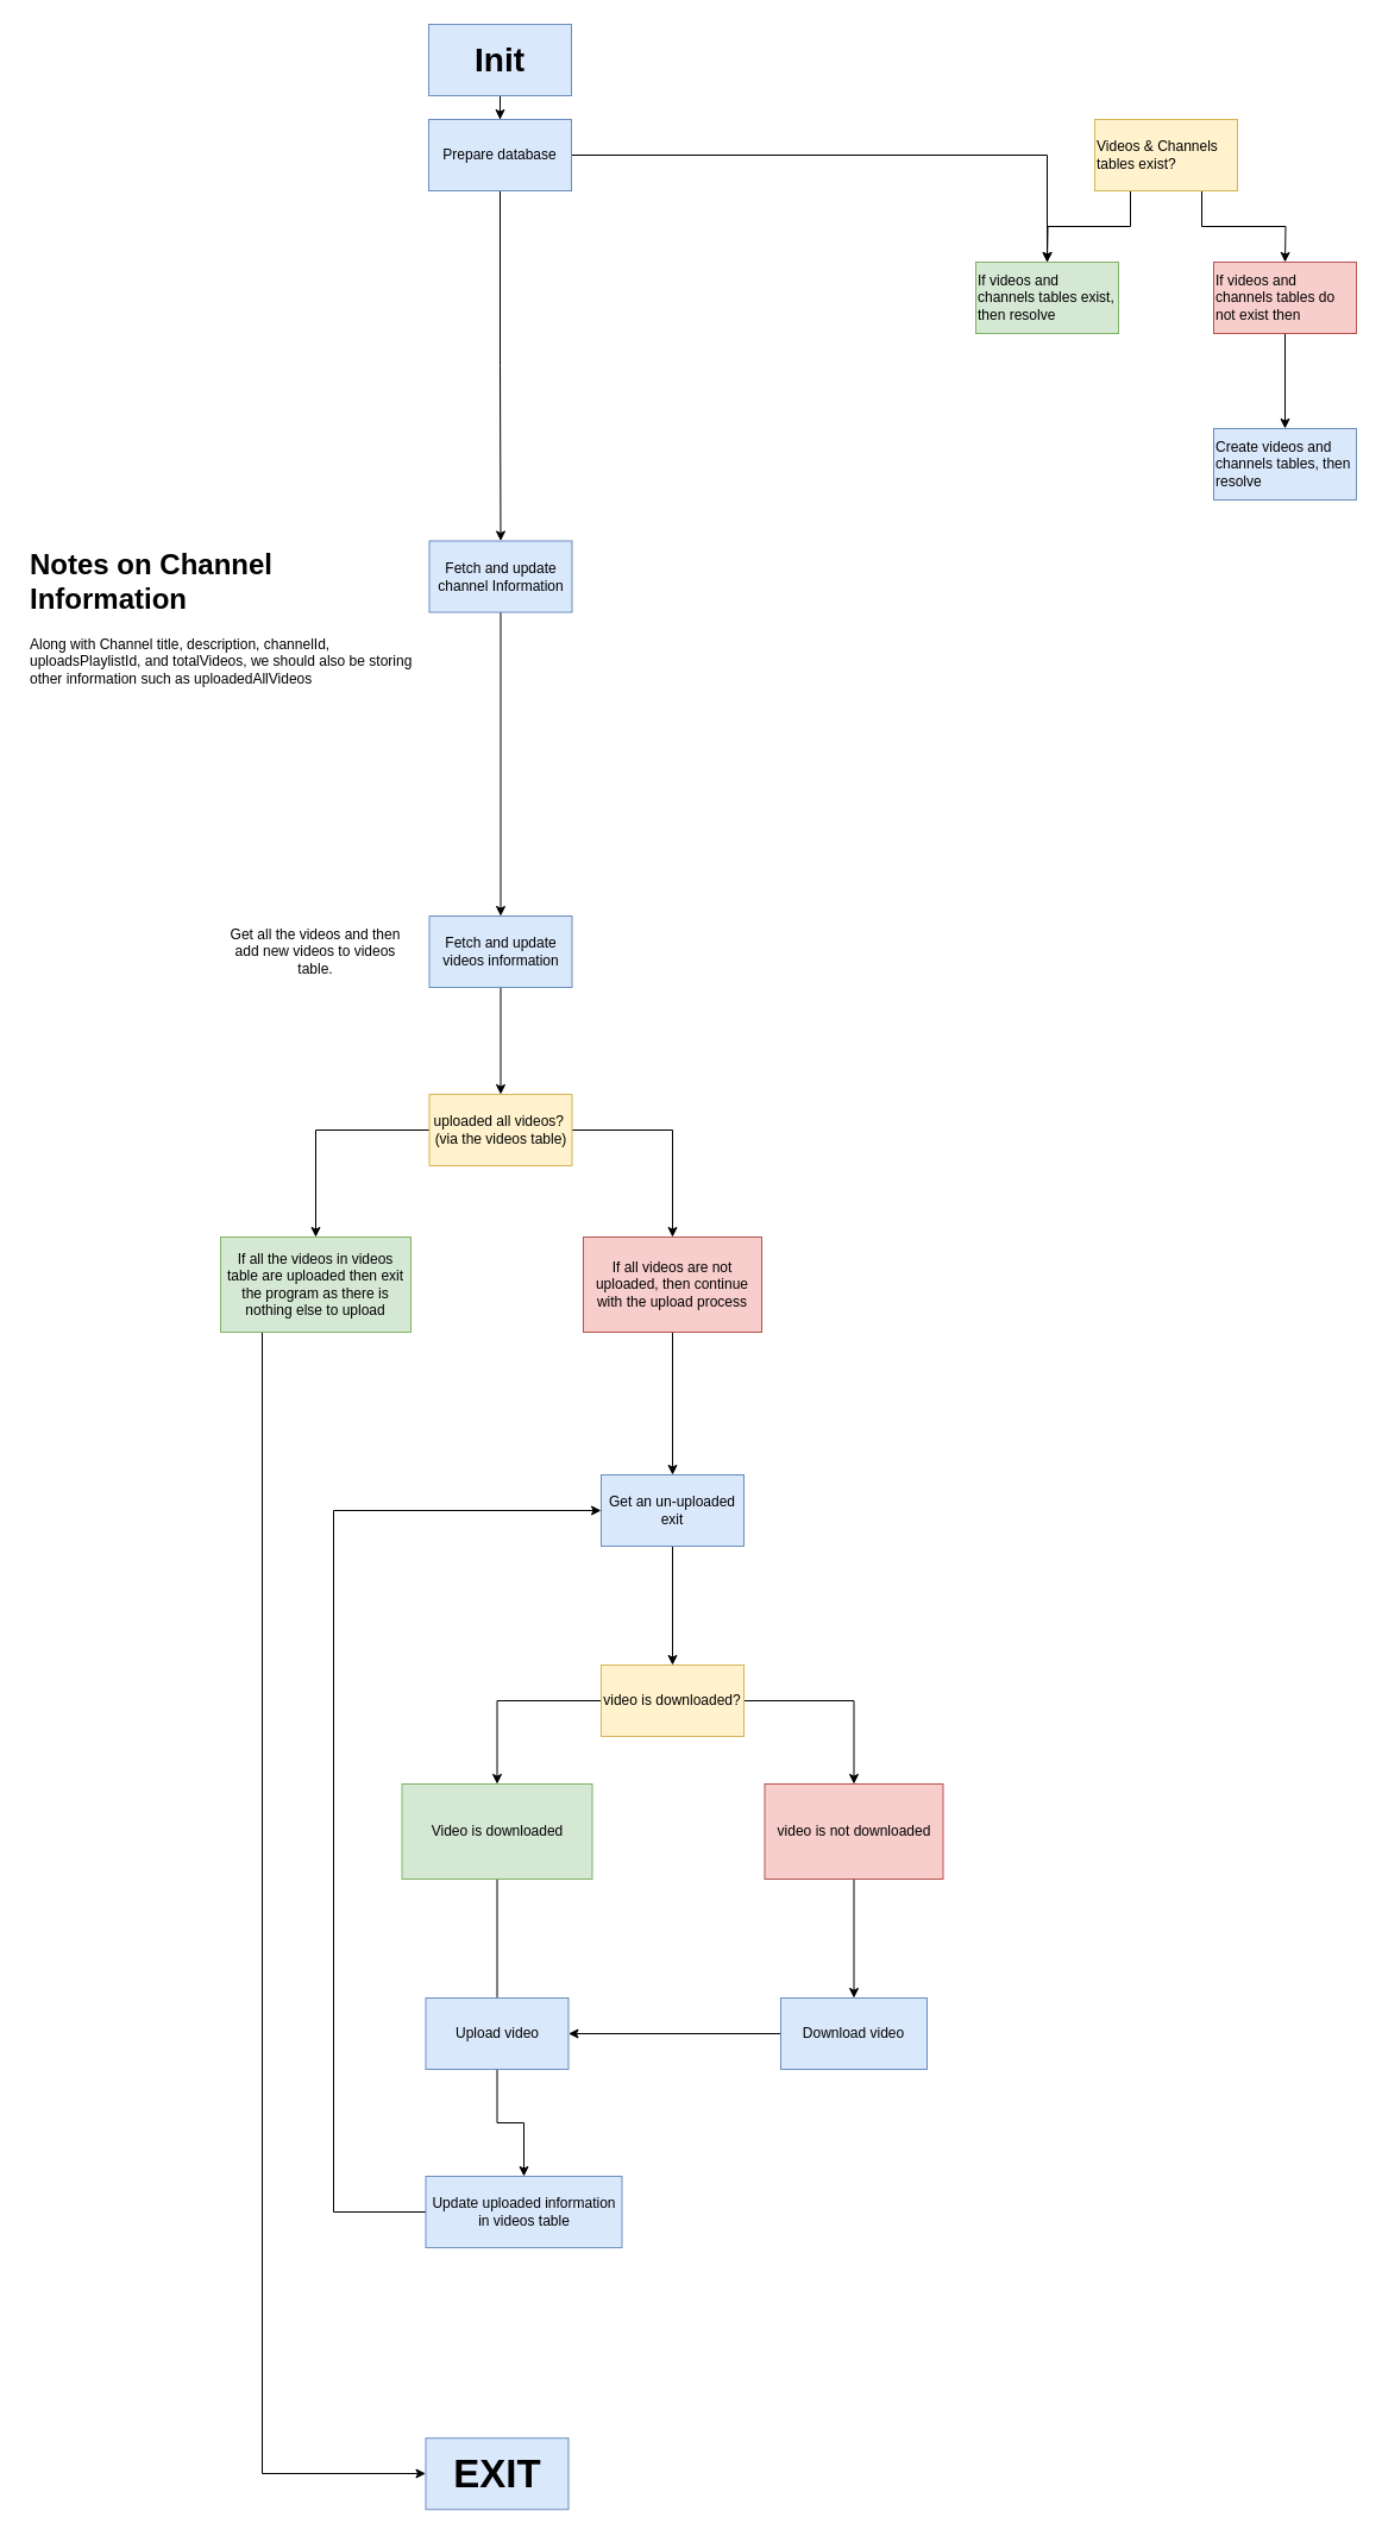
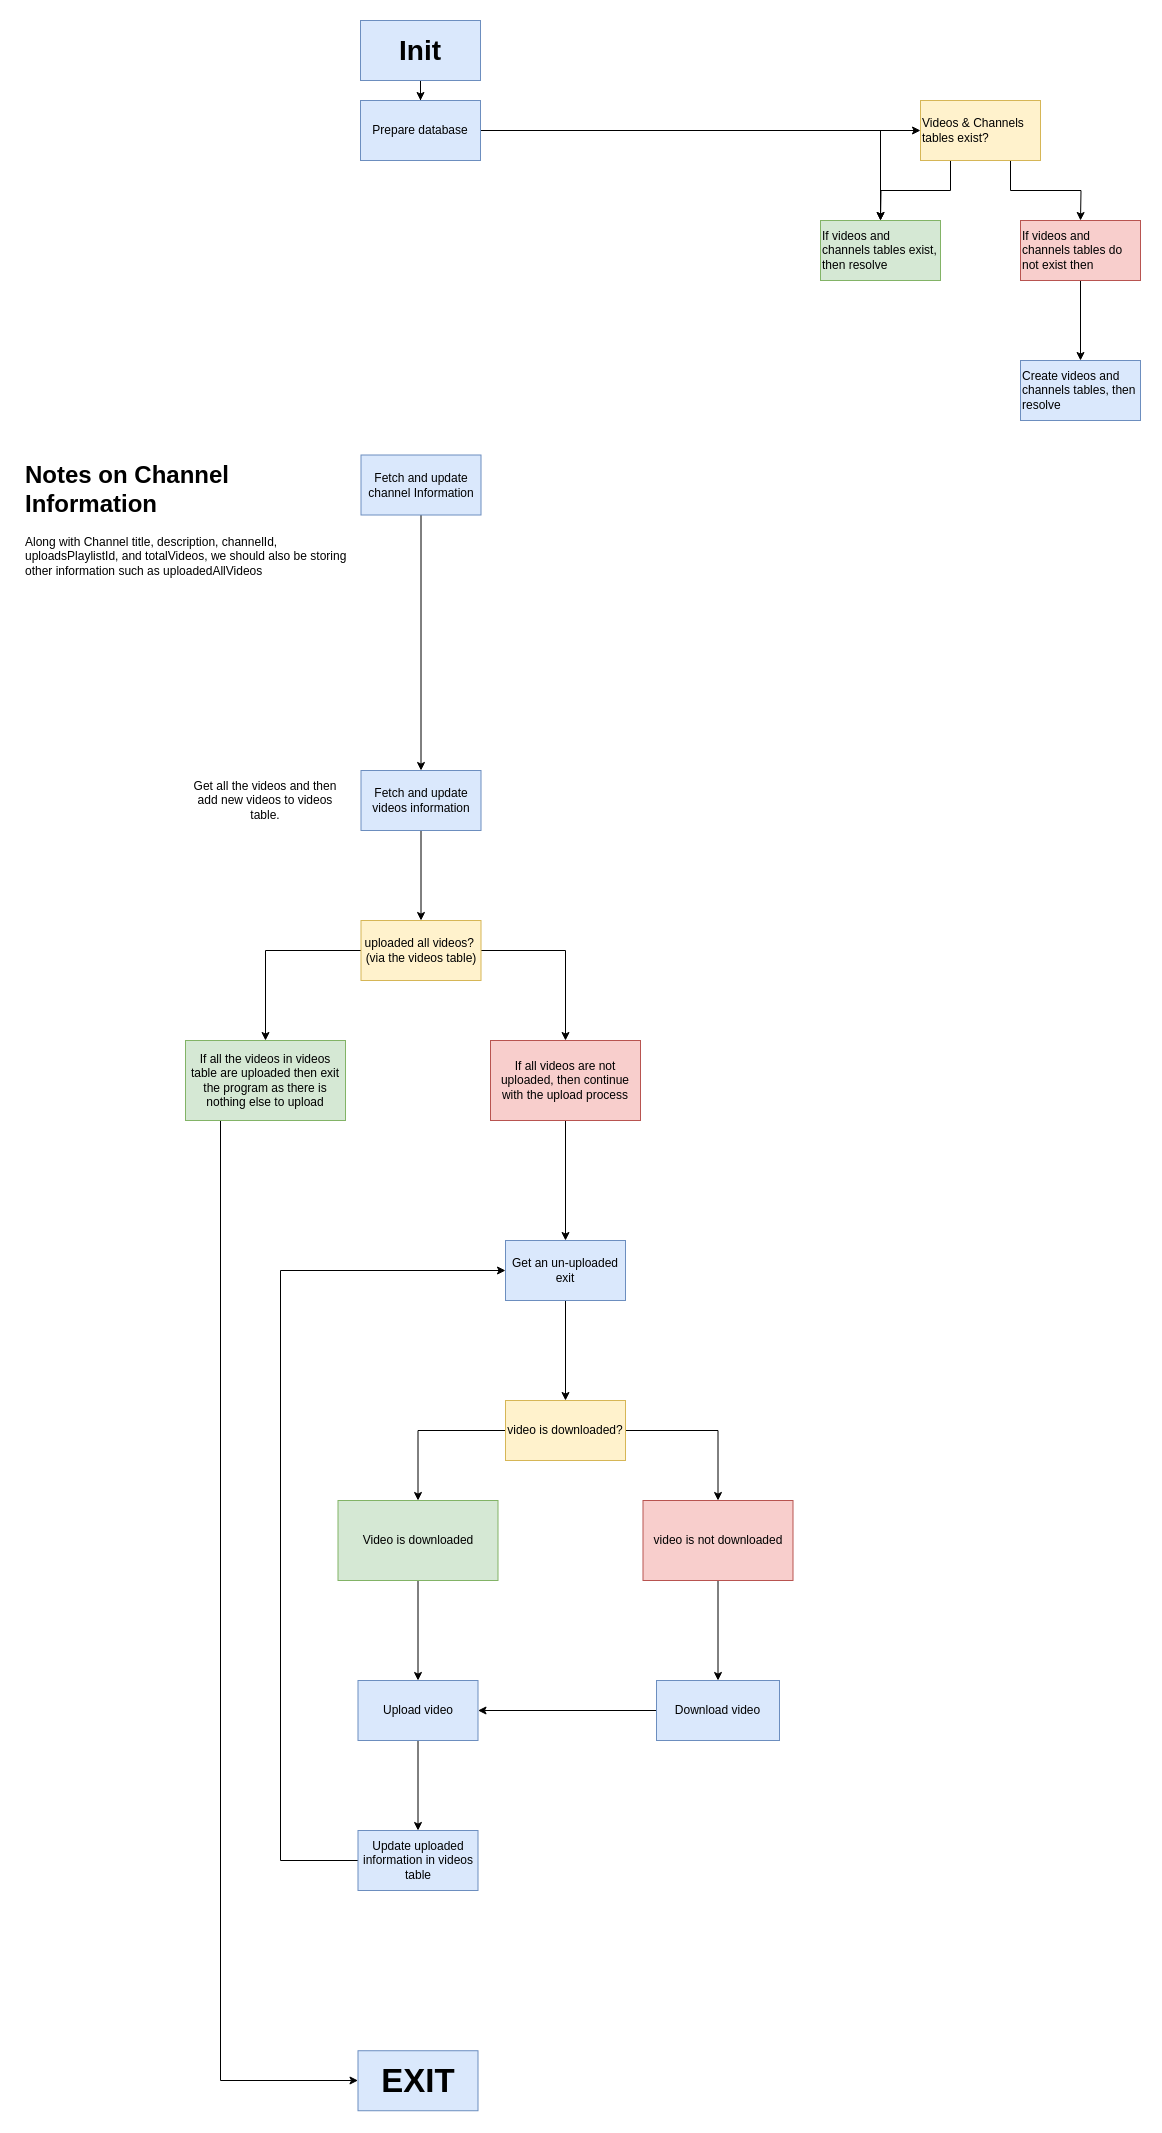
  <mxCell id="0" />
  <mxCell id="1" parent="0" />
  <mxCell id="2" value="" style="edgeStyle=orthogonalEdgeStyle;rounded=0;orthogonalLoop=1;jettySize=auto;html=1;" parent="1" source="3" target="6" edge="1"><mxGeometry relative="1" as="geometry" /></mxCell>
  <mxCell id="3" value="Init" style="rounded=0;whiteSpace=wrap;html=1;fillColor=#dae8fc;strokeColor=#6c8ebf;fontStyle=1;fontSize=28;" parent="1" vertex="1"><mxGeometry x="360" y="20" width="120" height="60" as="geometry" /></mxCell>
- <mxCell id="4" style="edgeStyle=orthogonalEdgeStyle;rounded=0;orthogonalLoop=1;jettySize=auto;html=1;" parent="1" source="6" target="15" edge="1"><mxGeometry relative="1" as="geometry"><mxPoint x="700" y="130.333" as="sourcePoint" /></mxGeometry></mxCell>
+ <mxCell id="4" style="edgeStyle=orthogonalEdgeStyle;rounded=0;orthogonalLoop=1;jettySize=auto;html=1;entryX=0;entryY=0.5;entryDx=0;entryDy=0;" parent="1" source="6" target="9" edge="1"><mxGeometry relative="1" as="geometry"><mxPoint x="700" y="130.333" as="sourcePoint" /></mxGeometry></mxCell>
  <mxCell id="5" style="edgeStyle=orthogonalEdgeStyle;rounded=0;orthogonalLoop=1;jettySize=auto;html=1;" parent="1" source="6" target="10" edge="1"><mxGeometry relative="1" as="geometry" /></mxCell>
  <mxCell id="6" value="Prepare database" style="rounded=0;whiteSpace=wrap;html=1;fillColor=#dae8fc;strokeColor=#6c8ebf;" parent="1" vertex="1"><mxGeometry x="360" y="100" width="120" height="60" as="geometry" /></mxCell>
  <mxCell id="7" style="edgeStyle=orthogonalEdgeStyle;rounded=0;orthogonalLoop=1;jettySize=auto;html=1;exitX=0.25;exitY=1;exitDx=0;exitDy=0;" parent="1" source="9" edge="1"><mxGeometry relative="1" as="geometry"><mxPoint x="880" y="220" as="targetPoint" /></mxGeometry></mxCell>
  <mxCell id="8" style="edgeStyle=orthogonalEdgeStyle;rounded=0;orthogonalLoop=1;jettySize=auto;html=1;exitX=0.75;exitY=1;exitDx=0;exitDy=0;" parent="1" source="9" edge="1"><mxGeometry relative="1" as="geometry"><mxPoint x="1080" y="220" as="targetPoint" /></mxGeometry></mxCell>
  <mxCell id="9" value="Videos &amp;amp; Channels tables exist?" style="rounded=0;whiteSpace=wrap;html=1;align=left;fillColor=#fff2cc;strokeColor=#d6b656;" parent="1" vertex="1"><mxGeometry x="920" y="100" width="120" height="60" as="geometry" /></mxCell>
  <mxCell id="10" value="If videos and channels tables exist, then resolve" style="rounded=0;whiteSpace=wrap;html=1;align=left;fillColor=#d5e8d4;strokeColor=#82b366;" parent="1" vertex="1"><mxGeometry x="820" y="220" width="120" height="60" as="geometry" /></mxCell>
  <mxCell id="11" value="" style="edgeStyle=orthogonalEdgeStyle;rounded=0;orthogonalLoop=1;jettySize=auto;html=1;" parent="1" source="12" target="13" edge="1"><mxGeometry relative="1" as="geometry" /></mxCell>
  <mxCell id="12" value="If videos and channels tables do not exist then" style="rounded=0;whiteSpace=wrap;html=1;align=left;fillColor=#f8cecc;strokeColor=#b85450;" parent="1" vertex="1"><mxGeometry x="1020" y="220" width="120" height="60" as="geometry" /></mxCell>
  <mxCell id="13" value="Create videos and channels tables, then resolve" style="rounded=0;whiteSpace=wrap;html=1;align=left;fillColor=#dae8fc;strokeColor=#6c8ebf;" parent="1" vertex="1"><mxGeometry x="1020" y="360" width="120" height="60" as="geometry" /></mxCell>
  <mxCell id="14" style="edgeStyle=orthogonalEdgeStyle;rounded=0;orthogonalLoop=1;jettySize=auto;html=1;" edge="1" parent="1" source="15" target="41"><mxGeometry relative="1" as="geometry" /></mxCell>
  <mxCell id="15" value="Fetch and update channel Information" style="rounded=0;whiteSpace=wrap;html=1;fillColor=#dae8fc;strokeColor=#6c8ebf;" parent="1" vertex="1"><mxGeometry x="360.5" y="454.5" width="120" height="60" as="geometry" /></mxCell>
  <mxCell id="16" style="edgeStyle=orthogonalEdgeStyle;rounded=0;orthogonalLoop=1;jettySize=auto;html=1;" parent="1" source="18" target="21" edge="1"><mxGeometry relative="1" as="geometry" /></mxCell>
  <mxCell id="17" style="edgeStyle=orthogonalEdgeStyle;rounded=0;orthogonalLoop=1;jettySize=auto;html=1;" parent="1" source="18" target="23" edge="1"><mxGeometry relative="1" as="geometry" /></mxCell>
  <mxCell id="18" value="uploaded all videos?&amp;nbsp;&lt;br&gt;(via the videos table)" style="rounded=0;whiteSpace=wrap;html=1;fillColor=#fff2cc;strokeColor=#d6b656;" parent="1" vertex="1"><mxGeometry x="360.5" y="920" width="120" height="60" as="geometry" /></mxCell>
  <mxCell id="19" value="&lt;h1&gt;Notes on Channel Information&lt;/h1&gt;&lt;p&gt;Along with Channel title, description, channelId, uploadsPlaylistId, and totalVideos, we should also be storing other information such as uploadedAllVideos&lt;/p&gt;" style="text;html=1;strokeColor=none;fillColor=none;spacing=5;spacingTop=-20;whiteSpace=wrap;overflow=hidden;rounded=0;align=left;" parent="1" vertex="1"><mxGeometry x="20" y="455" width="330" height="125" as="geometry" /></mxCell>
  <mxCell id="20" style="edgeStyle=orthogonalEdgeStyle;rounded=0;orthogonalLoop=1;jettySize=auto;html=1;fontSize=28;" parent="1" source="21" target="24" edge="1"><mxGeometry relative="1" as="geometry"><Array as="points"><mxPoint x="220" y="2080" /></Array></mxGeometry></mxCell>
  <mxCell id="21" value="If all the videos in videos table are uploaded then exit the program as there is nothing else to upload" style="rounded=0;whiteSpace=wrap;html=1;fillColor=#d5e8d4;strokeColor=#82b366;" parent="1" vertex="1"><mxGeometry x="185" y="1040" width="160" height="80" as="geometry" /></mxCell>
  <mxCell id="22" style="edgeStyle=orthogonalEdgeStyle;rounded=0;orthogonalLoop=1;jettySize=auto;html=1;" edge="1" parent="1" source="23" target="26"><mxGeometry relative="1" as="geometry" /></mxCell>
  <mxCell id="23" value="If all videos are not uploaded, then continue with the upload process" style="rounded=0;whiteSpace=wrap;html=1;fillColor=#f8cecc;strokeColor=#b85450;" parent="1" vertex="1"><mxGeometry x="490" y="1040" width="150" height="80" as="geometry" /></mxCell>
  <mxCell id="24" value="EXIT" style="rounded=0;whiteSpace=wrap;html=1;align=center;fillColor=#dae8fc;strokeColor=#6c8ebf;fontStyle=1;fontSize=33;" parent="1" vertex="1"><mxGeometry x="357.5" y="2050.238" width="120" height="60" as="geometry" /></mxCell>
  <mxCell id="25" style="edgeStyle=orthogonalEdgeStyle;rounded=0;orthogonalLoop=1;jettySize=auto;html=1;" edge="1" parent="1" source="26" target="29"><mxGeometry relative="1" as="geometry" /></mxCell>
  <mxCell id="26" value="Get an un-uploaded exit" style="rounded=0;whiteSpace=wrap;html=1;fillColor=#dae8fc;strokeColor=#6c8ebf;" vertex="1" parent="1"><mxGeometry x="505" y="1240" width="120" height="60" as="geometry" /></mxCell>
  <mxCell id="27" style="edgeStyle=orthogonalEdgeStyle;rounded=0;orthogonalLoop=1;jettySize=auto;html=1;" edge="1" parent="1" source="29" target="31"><mxGeometry relative="1" as="geometry" /></mxCell>
  <mxCell id="28" style="edgeStyle=orthogonalEdgeStyle;rounded=0;orthogonalLoop=1;jettySize=auto;html=1;" edge="1" parent="1" source="29" target="33"><mxGeometry relative="1" as="geometry" /></mxCell>
  <mxCell id="29" value="video is downloaded?" style="rounded=0;whiteSpace=wrap;html=1;fillColor=#fff2cc;strokeColor=#d6b656;" vertex="1" parent="1"><mxGeometry x="505" y="1400" width="120" height="60" as="geometry" /></mxCell>
- <mxCell id="30" style="edgeStyle=orthogonalEdgeStyle;rounded=0;orthogonalLoop=1;jettySize=auto;html=1;endArrow=none;" edge="1" parent="1" source="31" target="35"><mxGeometry relative="1" as="geometry" /></mxCell>
+ <mxCell id="30" style="edgeStyle=orthogonalEdgeStyle;rounded=0;orthogonalLoop=1;jettySize=auto;html=1;" edge="1" parent="1" source="31" target="35"><mxGeometry relative="1" as="geometry" /></mxCell>
  <mxCell id="31" value="Video is downloaded" style="rounded=0;whiteSpace=wrap;html=1;fillColor=#d5e8d4;strokeColor=#82b366;" vertex="1" parent="1"><mxGeometry x="337.5" y="1500" width="160" height="80" as="geometry" /></mxCell>
  <mxCell id="32" style="edgeStyle=orthogonalEdgeStyle;rounded=0;orthogonalLoop=1;jettySize=auto;html=1;" edge="1" parent="1" source="33" target="37"><mxGeometry relative="1" as="geometry" /></mxCell>
  <mxCell id="33" value="video is not downloaded" style="rounded=0;whiteSpace=wrap;html=1;fillColor=#f8cecc;strokeColor=#b85450;" vertex="1" parent="1"><mxGeometry x="642.5" y="1500" width="150" height="80" as="geometry" /></mxCell>
  <mxCell id="34" style="edgeStyle=orthogonalEdgeStyle;rounded=0;orthogonalLoop=1;jettySize=auto;html=1;" edge="1" parent="1" source="35" target="39"><mxGeometry relative="1" as="geometry" /></mxCell>
  <mxCell id="35" value="Upload video" style="rounded=0;whiteSpace=wrap;html=1;fillColor=#dae8fc;strokeColor=#6c8ebf;" vertex="1" parent="1"><mxGeometry x="357.5" y="1680" width="120" height="60" as="geometry" /></mxCell>
  <mxCell id="36" style="edgeStyle=orthogonalEdgeStyle;rounded=0;orthogonalLoop=1;jettySize=auto;html=1;" edge="1" parent="1" source="37" target="35"><mxGeometry relative="1" as="geometry" /></mxCell>
  <mxCell id="37" value="Download video" style="rounded=0;whiteSpace=wrap;html=1;fillColor=#dae8fc;strokeColor=#6c8ebf;" vertex="1" parent="1"><mxGeometry x="656" y="1680" width="123" height="60" as="geometry" /></mxCell>
  <mxCell id="38" style="edgeStyle=orthogonalEdgeStyle;rounded=0;orthogonalLoop=1;jettySize=auto;html=1;" edge="1" parent="1" source="39" target="26"><mxGeometry relative="1" as="geometry"><Array as="points"><mxPoint x="280" y="1860" /><mxPoint x="280" y="1270" /></Array></mxGeometry></mxCell>
- <mxCell id="39" value="Update uploaded information in videos table" style="rounded=0;whiteSpace=wrap;html=1;fillColor=#dae8fc;strokeColor=#6c8ebf;" vertex="1" parent="1"><mxGeometry x="357.5" y="1830" width="165" height="60" as="geometry" /></mxCell>
+ <mxCell id="39" value="Update uploaded information in videos table" style="rounded=0;whiteSpace=wrap;html=1;fillColor=#dae8fc;strokeColor=#6c8ebf;" vertex="1" parent="1"><mxGeometry x="357.5" y="1830" width="120" height="60" as="geometry" /></mxCell>
  <mxCell id="40" style="edgeStyle=orthogonalEdgeStyle;rounded=0;orthogonalLoop=1;jettySize=auto;html=1;" edge="1" parent="1" source="41" target="18"><mxGeometry relative="1" as="geometry" /></mxCell>
  <mxCell id="41" value="Fetch and update videos information" style="rounded=0;whiteSpace=wrap;html=1;fillColor=#dae8fc;strokeColor=#6c8ebf;" vertex="1" parent="1"><mxGeometry x="360.5" y="770" width="120" height="60" as="geometry" /></mxCell>
  <mxCell id="42" value="Get all the videos and then add new videos to videos table." style="text;html=1;strokeColor=none;fillColor=none;align=center;verticalAlign=middle;whiteSpace=wrap;rounded=0;" vertex="1" parent="1"><mxGeometry x="190" y="770" width="150" height="60" as="geometry" /></mxCell>
